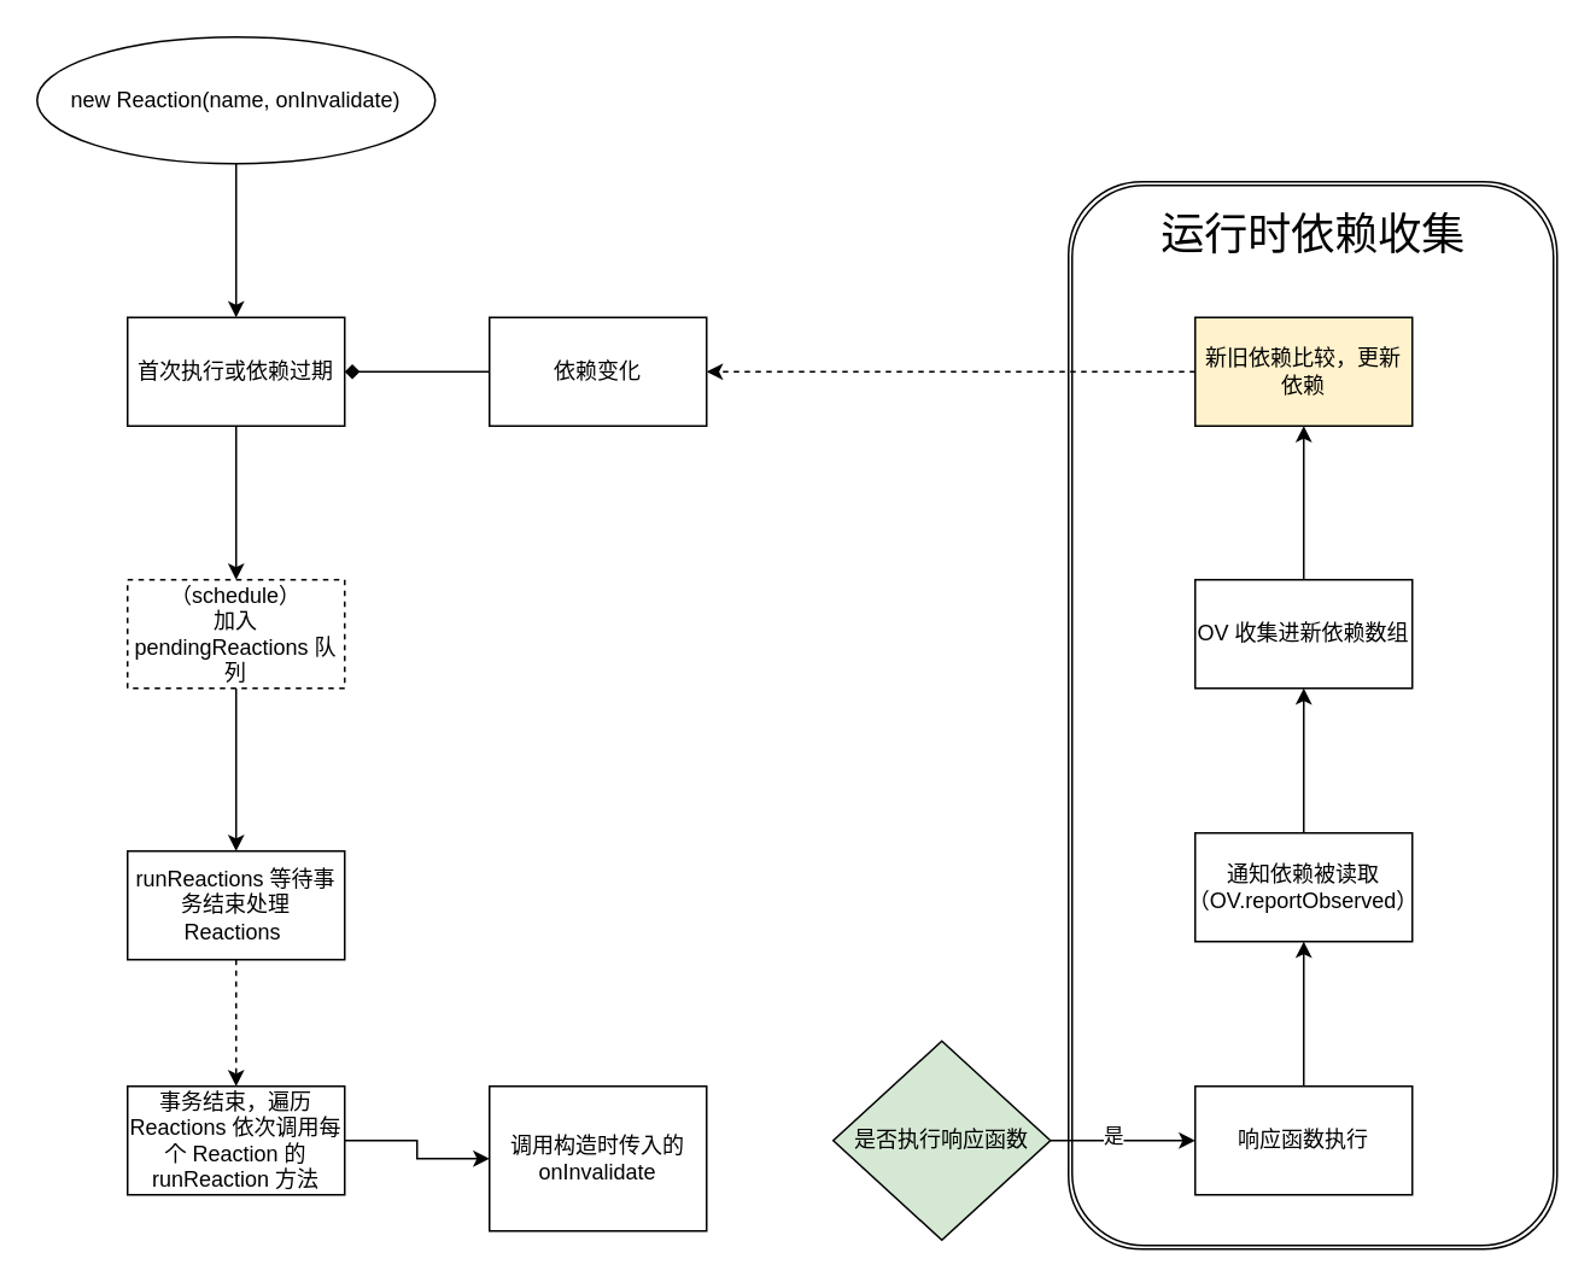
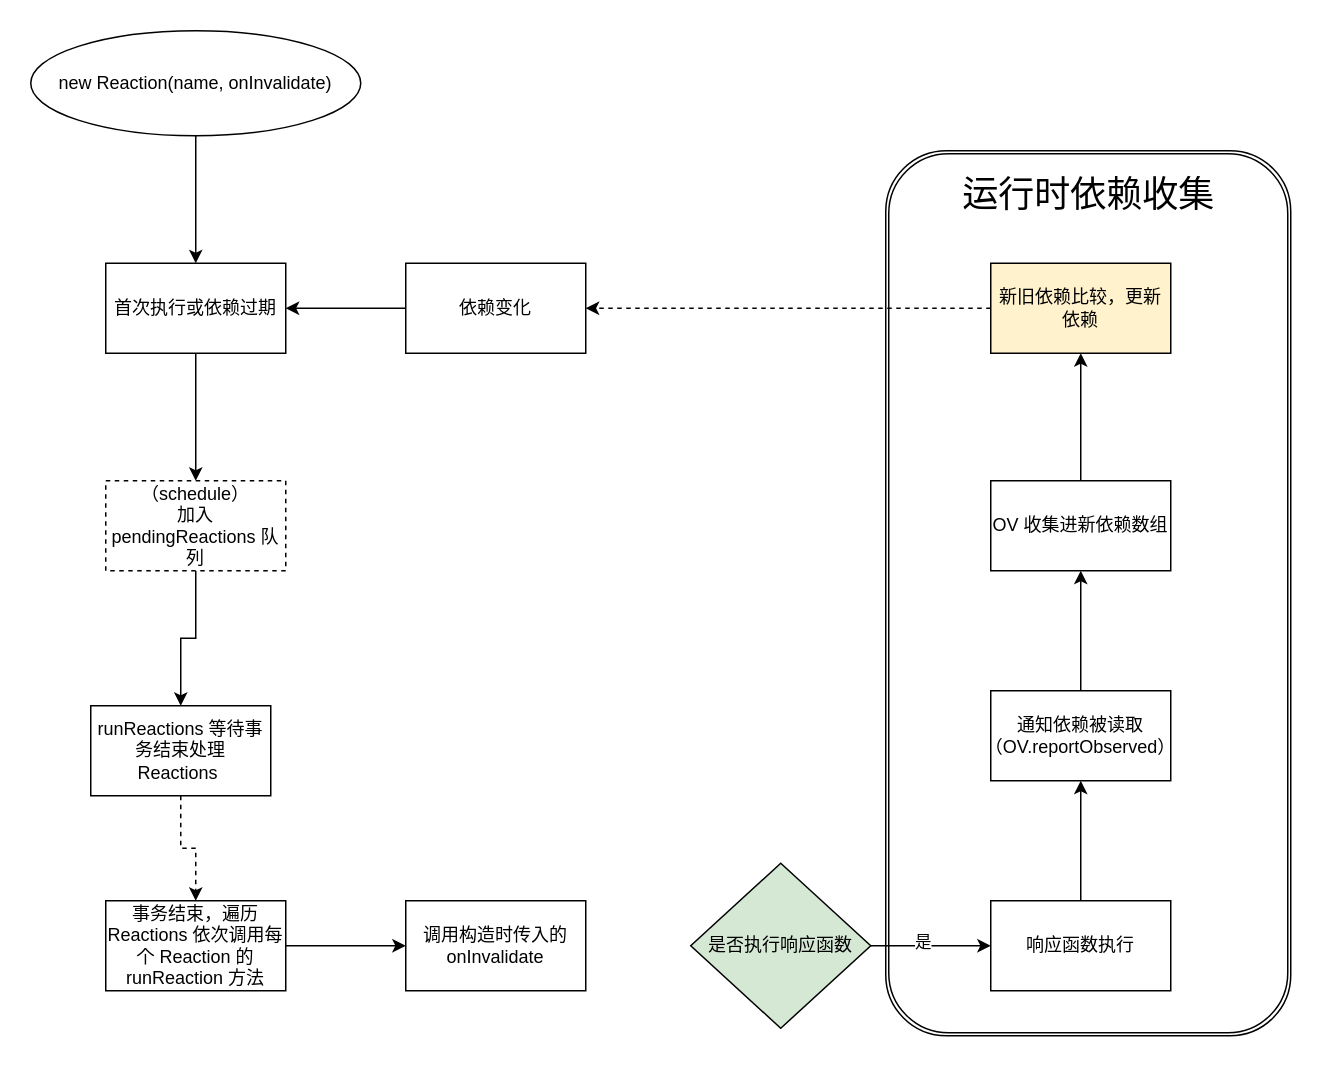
  <mxCell id="0" />
  <mxCell id="1" parent="0" />
  <mxCell id="2" value="" style="shape=ext;double=1;rounded=1;whiteSpace=wrap;html=1;" vertex="1" parent="1"><mxGeometry x="590" y="100" width="270" height="590" as="geometry" /></mxCell>
  <mxCell id="3" value="" style="edgeStyle=orthogonalEdgeStyle;rounded=0;orthogonalLoop=1;jettySize=auto;html=1;" edge="1" parent="1" source="4" target="6"><mxGeometry relative="1" as="geometry" /></mxCell>
  <mxCell id="4" value="new Reaction(name, onInvalidate)" style="ellipse;whiteSpace=wrap;html=1;" vertex="1" parent="1"><mxGeometry x="20" y="20" width="220" height="70" as="geometry" /></mxCell>
  <mxCell id="5" value="" style="edgeStyle=orthogonalEdgeStyle;rounded=0;orthogonalLoop=1;jettySize=auto;html=1;" edge="1" parent="1" source="6" target="8"><mxGeometry relative="1" as="geometry" /></mxCell>
  <mxCell id="6" value="首次执行或依赖过期" style="whiteSpace=wrap;html=1;" vertex="1" parent="1"><mxGeometry x="70" y="175" width="120" height="60" as="geometry" /></mxCell>
  <mxCell id="7" value="" style="edgeStyle=orthogonalEdgeStyle;rounded=0;orthogonalLoop=1;jettySize=auto;html=1;" edge="1" parent="1" source="8" target="10"><mxGeometry relative="1" as="geometry" /></mxCell>
  <mxCell id="8" value="（schedule）&lt;br&gt;加入 pendingReactions 队列" style="whiteSpace=wrap;html=1;dashed=1;" vertex="1" parent="1"><mxGeometry x="70" y="320" width="120" height="60" as="geometry" /></mxCell>
  <mxCell id="9" value="" style="edgeStyle=orthogonalEdgeStyle;rounded=0;orthogonalLoop=1;jettySize=auto;html=1;dashed=1;" edge="1" parent="1" source="10" target="12"><mxGeometry relative="1" as="geometry" /></mxCell>
- <mxCell id="10" value="runReactions 等待事务结束处理 Reactions&amp;nbsp;" style="whiteSpace=wrap;html=1;" vertex="1" parent="1"><mxGeometry x="70" y="470" width="120" height="60" as="geometry" /></mxCell>
+ <mxCell id="10" value="runReactions 等待事务结束处理 Reactions&amp;nbsp;" style="whiteSpace=wrap;html=1;" vertex="1" parent="1"><mxGeometry x="60" y="470" width="120" height="60" as="geometry" /></mxCell>
  <mxCell id="11" value="" style="edgeStyle=orthogonalEdgeStyle;rounded=0;orthogonalLoop=1;jettySize=auto;html=1;" edge="1" parent="1" source="12" target="13"><mxGeometry relative="1" as="geometry" /></mxCell>
  <mxCell id="12" value="事务结束，遍历 Reactions 依次调用每个 Reaction 的 runReaction 方法" style="whiteSpace=wrap;html=1;" vertex="1" parent="1"><mxGeometry x="70" y="600" width="120" height="60" as="geometry" /></mxCell>
- <mxCell id="13" value="调用构造时传入的&lt;br&gt;onInvalidate" style="whiteSpace=wrap;html=1;" vertex="1" parent="1"><mxGeometry x="270" y="600" width="120" height="80" as="geometry" /></mxCell>
+ <mxCell id="13" value="调用构造时传入的&lt;br&gt;onInvalidate" style="whiteSpace=wrap;html=1;" vertex="1" parent="1"><mxGeometry x="270" y="600" width="120" height="60" as="geometry" /></mxCell>
  <mxCell id="14" value="" style="edgeStyle=orthogonalEdgeStyle;rounded=0;orthogonalLoop=1;jettySize=auto;html=1;" edge="1" parent="1" source="16" target="18"><mxGeometry relative="1" as="geometry" /></mxCell>
  <mxCell id="15" value="是" style="edgeLabel;html=1;align=center;verticalAlign=middle;resizable=0;points=[];" vertex="1" connectable="0" parent="14"><mxGeometry x="-0.15" y="3" relative="1" as="geometry"><mxPoint as="offset" /></mxGeometry></mxCell>
  <mxCell id="16" value="是否执行响应函数" style="rhombus;whiteSpace=wrap;html=1;fillColor=#d5e8d4;" vertex="1" parent="1"><mxGeometry x="460" y="575" width="120" height="110" as="geometry" /></mxCell>
  <mxCell id="17" value="" style="edgeStyle=orthogonalEdgeStyle;rounded=0;orthogonalLoop=1;jettySize=auto;html=1;" edge="1" parent="1" source="18" target="20"><mxGeometry relative="1" as="geometry" /></mxCell>
  <mxCell id="18" value="响应函数执行" style="whiteSpace=wrap;html=1;" vertex="1" parent="1"><mxGeometry x="660" y="600" width="120" height="60" as="geometry" /></mxCell>
  <mxCell id="19" value="" style="edgeStyle=orthogonalEdgeStyle;rounded=0;orthogonalLoop=1;jettySize=auto;html=1;" edge="1" parent="1" source="20" target="22"><mxGeometry relative="1" as="geometry" /></mxCell>
  <mxCell id="20" value="通知依赖被读取&lt;br&gt;（OV.reportObserved）" style="whiteSpace=wrap;html=1;" vertex="1" parent="1"><mxGeometry x="660" y="460" width="120" height="60" as="geometry" /></mxCell>
  <mxCell id="21" value="" style="edgeStyle=orthogonalEdgeStyle;rounded=0;orthogonalLoop=1;jettySize=auto;html=1;" edge="1" parent="1" source="22" target="23"><mxGeometry relative="1" as="geometry" /></mxCell>
  <mxCell id="22" value="OV 收集进新依赖数组" style="whiteSpace=wrap;html=1;" vertex="1" parent="1"><mxGeometry x="660" y="320" width="120" height="60" as="geometry" /></mxCell>
  <mxCell id="23" value="新旧依赖比较，更新依赖" style="whiteSpace=wrap;html=1;fillColor=#fff2cc;" vertex="1" parent="1"><mxGeometry x="660" y="175" width="120" height="60" as="geometry" /></mxCell>
  <mxCell id="24" value="依赖变化" style="whiteSpace=wrap;html=1;" vertex="1" parent="1"><mxGeometry x="270" y="175" width="120" height="60" as="geometry" /></mxCell>
- <mxCell id="25" value="" style="endArrow=diamond;html=1;rounded=0;exitX=0;exitY=0.5;exitDx=0;exitDy=0;entryX=1;entryY=0.5;entryDx=0;entryDy=0;" edge="1" parent="1" source="24" target="6"><mxGeometry width="50" height="50" relative="1" as="geometry"><mxPoint x="440" y="360" as="sourcePoint" /><mxPoint x="470" y="330" as="targetPoint" /><Array as="points" /></mxGeometry></mxCell>
+ <mxCell id="25" value="" style="endArrow=classic;html=1;rounded=0;exitX=0;exitY=0.5;exitDx=0;exitDy=0;entryX=1;entryY=0.5;entryDx=0;entryDy=0;" edge="1" parent="1" source="24" target="6"><mxGeometry width="50" height="50" relative="1" as="geometry"><mxPoint x="440" y="360" as="sourcePoint" /><mxPoint x="470" y="330" as="targetPoint" /><Array as="points" /></mxGeometry></mxCell>
  <mxCell id="26" value="" style="endArrow=classic;html=1;rounded=0;exitX=0;exitY=0.5;exitDx=0;exitDy=0;entryX=1;entryY=0.5;entryDx=0;entryDy=0;dashed=1;" edge="1" parent="1" source="23" target="24"><mxGeometry width="50" height="50" relative="1" as="geometry"><mxPoint x="530" y="250" as="sourcePoint" /><mxPoint x="580" y="200" as="targetPoint" /></mxGeometry></mxCell>
  <mxCell id="27" value="&lt;span style=&quot;font-weight: normal&quot;&gt;运行时依赖收集&lt;/span&gt;" style="text;strokeColor=none;fillColor=none;html=1;fontSize=24;fontStyle=1;verticalAlign=middle;align=center;" vertex="1" parent="1"><mxGeometry x="675" y="110" width="100" height="40" as="geometry" /></mxCell>
